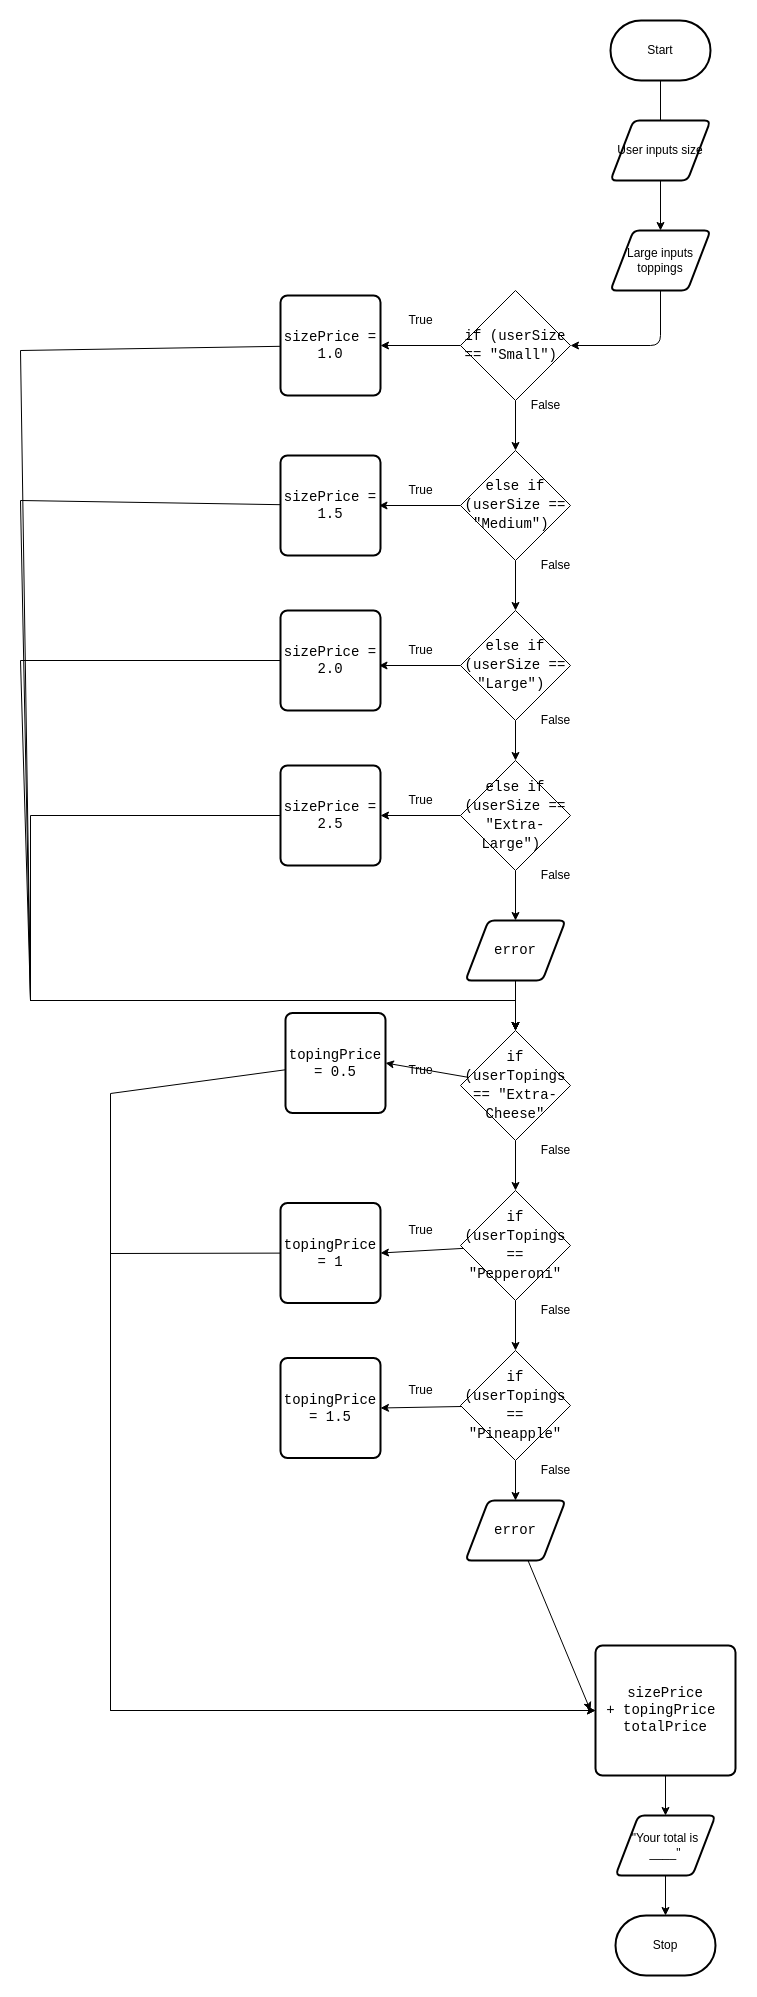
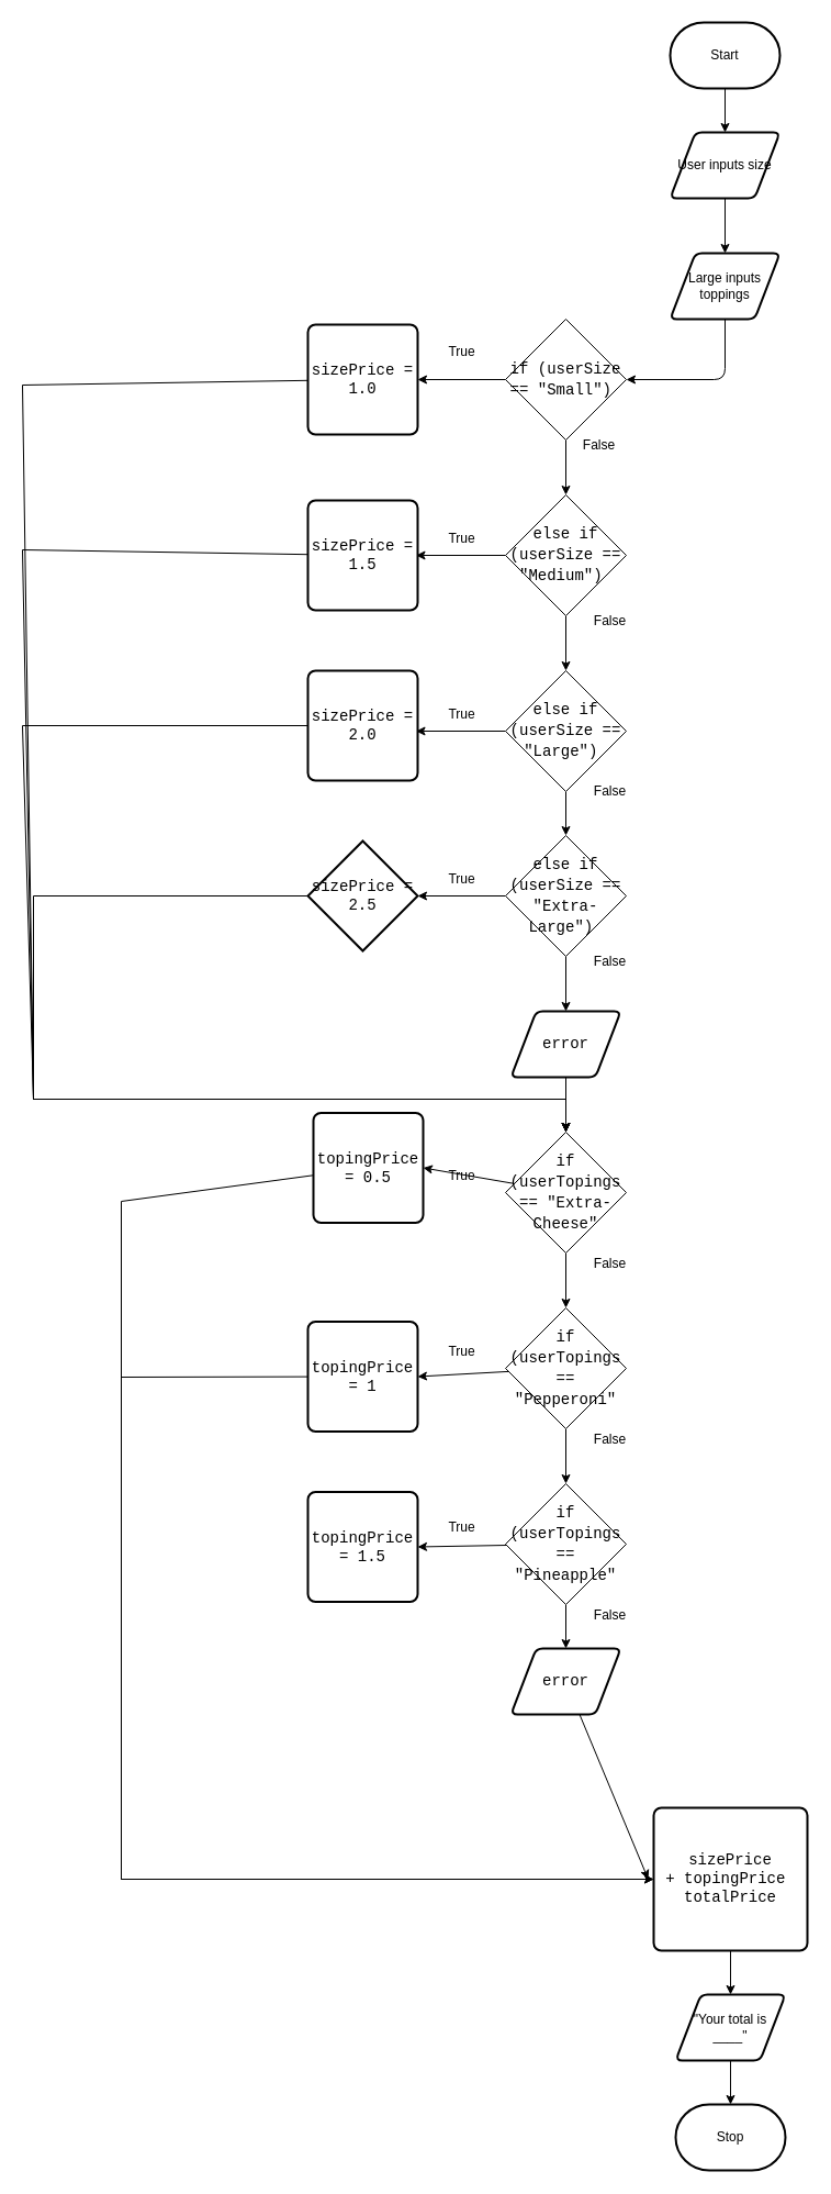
  <mxCell id="0" />
  <mxCell id="1" parent="0" />
- <mxCell id="2" style="edgeStyle=none;html=1;endArrow=none;" parent="1" source="3" target="5" edge="1"><mxGeometry relative="1" as="geometry" /></mxCell>
+ <mxCell id="2" style="edgeStyle=none;html=1;" parent="1" source="3" target="5" edge="1"><mxGeometry relative="1" as="geometry" /></mxCell>
  <mxCell id="3" value="&lt;font color=&quot;#000000&quot;&gt;Start&lt;/font&gt;" style="strokeWidth=2;html=1;shape=mxgraph.flowchart.terminator;whiteSpace=wrap;" parent="1" vertex="1"><mxGeometry x="610" y="20" width="100" height="60" as="geometry" /></mxCell>
  <mxCell id="4" style="edgeStyle=none;html=1;entryX=0.5;entryY=0;entryDx=0;entryDy=0;" parent="1" source="5" target="13" edge="1"><mxGeometry relative="1" as="geometry" /></mxCell>
  <mxCell id="5" value="&lt;font color=&quot;#000000&quot;&gt;User inputs size&lt;/font&gt;" style="shape=parallelogram;html=1;strokeWidth=2;perimeter=parallelogramPerimeter;whiteSpace=wrap;rounded=1;arcSize=12;size=0.23;" parent="1" vertex="1"><mxGeometry x="610" y="120" width="100" height="60" as="geometry" /></mxCell>
  <mxCell id="6" style="edgeStyle=none;html=1;" parent="1" target="10" edge="1"><mxGeometry relative="1" as="geometry"><mxPoint x="665" y="1775" as="sourcePoint" /></mxGeometry></mxCell>
  <mxCell id="7" style="edgeStyle=none;html=1;entryX=0.5;entryY=0;entryDx=0;entryDy=0;rounded=0;" parent="1" source="8" target="36" edge="1"><mxGeometry relative="1" as="geometry"><Array as="points"><mxPoint x="20" y="350" /><mxPoint x="30" y="1000" /><mxPoint x="515" y="1000" /></Array></mxGeometry></mxCell>
  <mxCell id="8" value="&lt;span style=&quot;font-family: &amp;#34;consolas&amp;#34; , &amp;#34;courier new&amp;#34; , monospace ; font-size: 14px&quot;&gt;&lt;font color=&quot;#000000&quot;&gt;sizePrice = 1.0&lt;/font&gt;&lt;/span&gt;" style="rounded=1;whiteSpace=wrap;html=1;absoluteArcSize=1;arcSize=14;strokeWidth=2;" parent="1" vertex="1"><mxGeometry x="280" y="295" width="100" height="100" as="geometry" /></mxCell>
  <mxCell id="9" style="edgeStyle=none;html=1;" parent="1" source="10" edge="1"><mxGeometry relative="1" as="geometry"><mxPoint x="665" y="1915" as="targetPoint" /></mxGeometry></mxCell>
  <mxCell id="10" value="&lt;font color=&quot;#000000&quot;&gt;&quot;Your total is ____&quot;&lt;/font&gt;" style="shape=parallelogram;html=1;strokeWidth=2;perimeter=parallelogramPerimeter;whiteSpace=wrap;rounded=1;arcSize=12;size=0.23;" parent="1" vertex="1"><mxGeometry x="615" y="1815" width="100" height="60" as="geometry" /></mxCell>
  <mxCell id="11" value="&lt;font color=&quot;#000000&quot;&gt;Stop&lt;/font&gt;" style="strokeWidth=2;html=1;shape=mxgraph.flowchart.terminator;whiteSpace=wrap;" parent="1" vertex="1"><mxGeometry x="615" y="1915" width="100" height="60" as="geometry" /></mxCell>
  <mxCell id="12" style="edgeStyle=none;html=1;entryX=1;entryY=0.5;entryDx=0;entryDy=0;fontColor=#FFFFFF;" parent="1" source="13" target="16" edge="1"><mxGeometry relative="1" as="geometry"><Array as="points"><mxPoint x="660" y="345" /></Array></mxGeometry></mxCell>
  <mxCell id="13" value="&lt;font color=&quot;#000000&quot;&gt;Large inputs toppings&lt;/font&gt;" style="shape=parallelogram;html=1;strokeWidth=2;perimeter=parallelogramPerimeter;whiteSpace=wrap;rounded=1;arcSize=12;size=0.23;" parent="1" vertex="1"><mxGeometry x="610" y="230" width="100" height="60" as="geometry" /></mxCell>
  <mxCell id="14" style="edgeStyle=none;html=1;entryX=0.5;entryY=0;entryDx=0;entryDy=0;fontColor=#FFFFFF;" parent="1" source="16" target="19" edge="1"><mxGeometry relative="1" as="geometry" /></mxCell>
  <mxCell id="15" style="edgeStyle=none;html=1;fontColor=#FFFFFF;" parent="1" source="16" target="8" edge="1"><mxGeometry relative="1" as="geometry" /></mxCell>
  <mxCell id="16" value="&lt;div style=&quot;font-family: &amp;#34;consolas&amp;#34; , &amp;#34;courier new&amp;#34; , monospace ; font-size: 14px ; line-height: 19px&quot;&gt;&lt;font color=&quot;#000000&quot;&gt;if (userSize == &quot;Small&quot;)&amp;nbsp;&lt;/font&gt;&lt;/div&gt;" style="rhombus;whiteSpace=wrap;html=1;" parent="1" vertex="1"><mxGeometry x="460" y="290" width="110" height="110" as="geometry" /></mxCell>
  <mxCell id="17" style="edgeStyle=none;html=1;entryX=1;entryY=0.5;entryDx=0;entryDy=0;fontColor=#FFFFFF;" parent="1" source="19" edge="1"><mxGeometry relative="1" as="geometry"><mxPoint x="378.5" y="505" as="targetPoint" /></mxGeometry></mxCell>
  <mxCell id="18" style="edgeStyle=none;html=1;entryX=0.5;entryY=0;entryDx=0;entryDy=0;fontColor=#FFFFFF;" parent="1" source="19" target="22" edge="1"><mxGeometry relative="1" as="geometry" /></mxCell>
  <mxCell id="19" value="&lt;div style=&quot;font-family: &amp;#34;consolas&amp;#34; , &amp;#34;courier new&amp;#34; , monospace ; font-size: 14px ; line-height: 19px&quot;&gt;&lt;font color=&quot;#000000&quot;&gt;else if (userSize == &quot;Medium&quot;)&amp;nbsp;&lt;/font&gt;&lt;/div&gt;" style="rhombus;whiteSpace=wrap;html=1;" parent="1" vertex="1"><mxGeometry x="460" y="450" width="110" height="110" as="geometry" /></mxCell>
  <mxCell id="20" style="edgeStyle=none;html=1;fontColor=#FFFFFF;" parent="1" source="22" edge="1"><mxGeometry relative="1" as="geometry"><mxPoint x="378.5" y="665" as="targetPoint" /></mxGeometry></mxCell>
  <mxCell id="21" style="edgeStyle=none;html=1;entryX=0.5;entryY=0;entryDx=0;entryDy=0;fontColor=#FFFFFF;" parent="1" source="22" target="25" edge="1"><mxGeometry relative="1" as="geometry" /></mxCell>
  <mxCell id="22" value="&lt;div style=&quot;font-family: &amp;#34;consolas&amp;#34; , &amp;#34;courier new&amp;#34; , monospace ; font-size: 14px ; line-height: 19px&quot;&gt;&lt;font color=&quot;#000000&quot;&gt;else if (userSize == &quot;Large&quot;)&amp;nbsp;&lt;/font&gt;&lt;/div&gt;" style="rhombus;whiteSpace=wrap;html=1;" parent="1" vertex="1"><mxGeometry x="460" y="610" width="110" height="110" as="geometry" /></mxCell>
  <mxCell id="23" style="edgeStyle=none;html=1;entryX=0.5;entryY=0;entryDx=0;entryDy=0;fontColor=#FFFFFF;" parent="1" source="25" target="27" edge="1"><mxGeometry relative="1" as="geometry" /></mxCell>
  <mxCell id="24" style="edgeStyle=none;html=1;entryX=1;entryY=0.5;entryDx=0;entryDy=0;fontColor=#FFFFFF;" parent="1" source="25" target="29" edge="1"><mxGeometry relative="1" as="geometry" /></mxCell>
  <mxCell id="25" value="&lt;div style=&quot;font-family: &amp;#34;consolas&amp;#34; , &amp;#34;courier new&amp;#34; , monospace ; font-size: 14px ; line-height: 19px&quot;&gt;&lt;font color=&quot;#000000&quot;&gt;else if (userSize == &quot;Extra-Large&quot;)&amp;nbsp;&lt;/font&gt;&lt;/div&gt;" style="rhombus;whiteSpace=wrap;html=1;" parent="1" vertex="1"><mxGeometry x="460" y="760" width="110" height="110" as="geometry" /></mxCell>
  <mxCell id="26" style="edgeStyle=none;html=1;entryX=0.5;entryY=0;entryDx=0;entryDy=0;rounded=0;" edge="1" parent="1" source="27" target="36"><mxGeometry relative="1" as="geometry" /></mxCell>
  <mxCell id="27" value="&lt;div style=&quot;font-family: &amp;#34;consolas&amp;#34; , &amp;#34;courier new&amp;#34; , monospace ; font-size: 14px ; line-height: 19px&quot;&gt;&lt;font color=&quot;#000000&quot;&gt;error&lt;/font&gt;&lt;/div&gt;" style="shape=parallelogram;html=1;strokeWidth=2;perimeter=parallelogramPerimeter;whiteSpace=wrap;rounded=1;arcSize=12;size=0.23;" parent="1" vertex="1"><mxGeometry x="465" y="920" width="100" height="60" as="geometry" /></mxCell>
  <mxCell id="28" style="edgeStyle=none;html=1;entryX=0.5;entryY=0;entryDx=0;entryDy=0;rounded=0;" edge="1" parent="1" source="29" target="36"><mxGeometry relative="1" as="geometry"><Array as="points"><mxPoint x="30" y="815" /><mxPoint x="30" y="1000" /><mxPoint x="515" y="1000" /></Array></mxGeometry></mxCell>
- <mxCell id="29" value="&lt;span style=&quot;font-family: &amp;#34;consolas&amp;#34; , &amp;#34;courier new&amp;#34; , monospace ; font-size: 14px&quot;&gt;&lt;font color=&quot;#000000&quot;&gt;sizePrice = 2.5&lt;/font&gt;&lt;/span&gt;" style="rounded=1;whiteSpace=wrap;html=1;absoluteArcSize=1;arcSize=14;strokeWidth=2;" parent="1" vertex="1"><mxGeometry x="280" y="765" width="100" height="100" as="geometry" /></mxCell>
+ <mxCell id="29" value="&lt;span style=&quot;font-family: &amp;#34;consolas&amp;#34; , &amp;#34;courier new&amp;#34; , monospace ; font-size: 14px&quot;&gt;&lt;font color=&quot;#000000&quot;&gt;sizePrice = 2.5&lt;/font&gt;&lt;/span&gt;" style="rhombus;whiteSpace=wrap;html=1;absoluteArcSize=1;arcSize=14;strokeWidth=2;" parent="1" vertex="1"><mxGeometry x="280" y="765" width="100" height="100" as="geometry" /></mxCell>
  <mxCell id="30" style="edgeStyle=none;html=1;entryX=0.5;entryY=0;entryDx=0;entryDy=0;rounded=0;" parent="1" source="31" edge="1" target="36"><mxGeometry relative="1" as="geometry"><mxPoint x="20" y="660" as="targetPoint" /><Array as="points"><mxPoint x="20" y="660" /><mxPoint x="30" y="1000" /><mxPoint x="515" y="1000" /></Array></mxGeometry></mxCell>
  <mxCell id="31" value="&lt;span style=&quot;font-family: &amp;#34;consolas&amp;#34; , &amp;#34;courier new&amp;#34; , monospace ; font-size: 14px&quot;&gt;&lt;font color=&quot;#000000&quot;&gt;sizePrice = 2.0&lt;/font&gt;&lt;/span&gt;" style="rounded=1;whiteSpace=wrap;html=1;absoluteArcSize=1;arcSize=14;strokeWidth=2;" parent="1" vertex="1"><mxGeometry x="280" y="610" width="100" height="100" as="geometry" /></mxCell>
  <mxCell id="32" style="edgeStyle=none;html=1;entryX=0.5;entryY=0;entryDx=0;entryDy=0;rounded=0;" parent="1" source="33" edge="1" target="36"><mxGeometry relative="1" as="geometry"><mxPoint x="20" y="505" as="targetPoint" /><Array as="points"><mxPoint x="20" y="500" /><mxPoint x="30" y="1000" /><mxPoint x="515" y="1000" /></Array></mxGeometry></mxCell>
  <mxCell id="33" value="&lt;span style=&quot;font-family: &amp;#34;consolas&amp;#34; , &amp;#34;courier new&amp;#34; , monospace ; font-size: 14px&quot;&gt;&lt;font color=&quot;#000000&quot;&gt;sizePrice = 1.5&lt;/font&gt;&lt;/span&gt;" style="rounded=1;whiteSpace=wrap;html=1;absoluteArcSize=1;arcSize=14;strokeWidth=2;" parent="1" vertex="1"><mxGeometry x="280" y="455" width="100" height="100" as="geometry" /></mxCell>
  <mxCell id="34" style="edgeStyle=none;html=1;entryX=0.5;entryY=0;entryDx=0;entryDy=0;fontColor=#FFFFFF;" parent="1" source="36" target="39" edge="1"><mxGeometry relative="1" as="geometry" /></mxCell>
  <mxCell id="35" style="edgeStyle=none;html=1;entryX=1;entryY=0.5;entryDx=0;entryDy=0;" parent="1" source="36" target="46" edge="1"><mxGeometry relative="1" as="geometry" /></mxCell>
  <mxCell id="36" value="&lt;div style=&quot;font-family: &amp;#34;consolas&amp;#34; , &amp;#34;courier new&amp;#34; , monospace ; font-size: 14px ; line-height: 19px&quot;&gt;&lt;div style=&quot;font-family: &amp;#34;consolas&amp;#34; , &amp;#34;courier new&amp;#34; , monospace ; line-height: 19px&quot;&gt;&lt;font color=&quot;#000000&quot;&gt;if (userTopings == &quot;Extra-Cheese&quot;&lt;/font&gt;&lt;/div&gt;&lt;/div&gt;" style="rhombus;whiteSpace=wrap;html=1;" parent="1" vertex="1"><mxGeometry x="460" y="1030" width="110" height="110" as="geometry" /></mxCell>
  <mxCell id="37" style="edgeStyle=none;html=1;entryX=0.5;entryY=0;entryDx=0;entryDy=0;fontColor=#FFFFFF;" parent="1" source="39" target="42" edge="1"><mxGeometry relative="1" as="geometry" /></mxCell>
  <mxCell id="38" style="edgeStyle=none;html=1;entryX=1;entryY=0.5;entryDx=0;entryDy=0;" parent="1" source="39" target="49" edge="1"><mxGeometry relative="1" as="geometry" /></mxCell>
  <mxCell id="39" value="&lt;div style=&quot;font-family: &amp;#34;consolas&amp;#34; , &amp;#34;courier new&amp;#34; , monospace ; font-size: 14px ; line-height: 19px&quot;&gt;&lt;font color=&quot;#000000&quot;&gt;if (userTopings == &quot;Pepperoni&quot;&lt;/font&gt;&lt;br&gt;&lt;/div&gt;" style="rhombus;whiteSpace=wrap;html=1;" parent="1" vertex="1"><mxGeometry x="460" y="1190" width="110" height="110" as="geometry" /></mxCell>
  <mxCell id="40" style="edgeStyle=none;html=1;entryX=0.5;entryY=0;entryDx=0;entryDy=0;fontColor=#FFFFFF;" parent="1" source="42" edge="1"><mxGeometry relative="1" as="geometry"><mxPoint x="515" y="1500" as="targetPoint" /></mxGeometry></mxCell>
  <mxCell id="41" style="edgeStyle=none;html=1;entryX=1;entryY=0.5;entryDx=0;entryDy=0;" parent="1" source="42" target="47" edge="1"><mxGeometry relative="1" as="geometry" /></mxCell>
  <mxCell id="42" value="&lt;div style=&quot;font-family: &amp;#34;consolas&amp;#34; , &amp;#34;courier new&amp;#34; , monospace ; font-size: 14px ; line-height: 19px&quot;&gt;&lt;font color=&quot;#000000&quot;&gt;if (userTopings == &quot;Pineapple&quot;&lt;/font&gt;&lt;br&gt;&lt;/div&gt;" style="rhombus;whiteSpace=wrap;html=1;" parent="1" vertex="1"><mxGeometry x="460" y="1350" width="110" height="110" as="geometry" /></mxCell>
  <mxCell id="43" style="edgeStyle=none;shape=connector;rounded=0;html=1;labelBackgroundColor=default;fontFamily=Helvetica;fontSize=11;fontColor=default;endArrow=classic;strokeColor=default;" edge="1" parent="1" source="44"><mxGeometry relative="1" as="geometry"><mxPoint x="590" y="1710" as="targetPoint" /></mxGeometry></mxCell>
  <mxCell id="44" value="&lt;div style=&quot;font-family: &amp;#34;consolas&amp;#34; , &amp;#34;courier new&amp;#34; , monospace ; font-size: 14px ; line-height: 19px&quot;&gt;&lt;font color=&quot;#000000&quot;&gt;error&lt;/font&gt;&lt;/div&gt;" style="shape=parallelogram;html=1;strokeWidth=2;perimeter=parallelogramPerimeter;whiteSpace=wrap;rounded=1;arcSize=12;size=0.23;" parent="1" vertex="1"><mxGeometry x="465" y="1500" width="100" height="60" as="geometry" /></mxCell>
  <mxCell id="45" style="edgeStyle=none;html=1;entryX=0;entryY=0.5;entryDx=0;entryDy=0;rounded=0;" parent="1" source="46" target="50" edge="1"><mxGeometry relative="1" as="geometry"><Array as="points"><mxPoint x="110" y="1093" /><mxPoint x="110" y="1710" /></Array></mxGeometry></mxCell>
  <mxCell id="46" value="&lt;span style=&quot;font-family: &amp;#34;consolas&amp;#34; , &amp;#34;courier new&amp;#34; , monospace ; font-size: 14px&quot;&gt;&lt;font color=&quot;#000000&quot;&gt;topingPrice = 0.5&lt;/font&gt;&lt;/span&gt;" style="rounded=1;whiteSpace=wrap;html=1;absoluteArcSize=1;arcSize=14;strokeWidth=2;" parent="1" vertex="1"><mxGeometry x="285" y="1012.5" width="100" height="100" as="geometry" /></mxCell>
  <mxCell id="47" value="&lt;span style=&quot;font-family: &amp;#34;consolas&amp;#34; , &amp;#34;courier new&amp;#34; , monospace ; font-size: 14px&quot;&gt;&lt;font color=&quot;#000000&quot;&gt;topingPrice = 1.5&lt;/font&gt;&lt;/span&gt;" style="rounded=1;whiteSpace=wrap;html=1;absoluteArcSize=1;arcSize=14;strokeWidth=2;" parent="1" vertex="1"><mxGeometry x="280" y="1357.5" width="100" height="100" as="geometry" /></mxCell>
  <mxCell id="48" style="edgeStyle=none;html=1;entryX=0;entryY=0.5;entryDx=0;entryDy=0;rounded=0;" parent="1" source="49" edge="1" target="50"><mxGeometry relative="1" as="geometry"><mxPoint x="110" y="1253" as="targetPoint" /><Array as="points"><mxPoint x="110" y="1253" /><mxPoint x="110" y="1710" /></Array></mxGeometry></mxCell>
  <mxCell id="49" value="&lt;span style=&quot;font-family: &amp;#34;consolas&amp;#34; , &amp;#34;courier new&amp;#34; , monospace ; font-size: 14px&quot;&gt;&lt;font color=&quot;#000000&quot;&gt;topingPrice = 1&lt;/font&gt;&lt;/span&gt;" style="rounded=1;whiteSpace=wrap;html=1;absoluteArcSize=1;arcSize=14;strokeWidth=2;" parent="1" vertex="1"><mxGeometry x="280" y="1202.5" width="100" height="100" as="geometry" /></mxCell>
  <mxCell id="50" value="&lt;font color=&quot;#000000&quot;&gt;&lt;span style=&quot;font-family: &amp;#34;consolas&amp;#34; , &amp;#34;courier new&amp;#34; , monospace ; font-size: 14px&quot;&gt;sizePrice +&amp;nbsp;&lt;/span&gt;&lt;span style=&quot;font-family: &amp;#34;consolas&amp;#34; , &amp;#34;courier new&amp;#34; , monospace ; font-size: 14px&quot;&gt;topingPrice&amp;nbsp; totalPrice&lt;/span&gt;&lt;/font&gt;" style="rounded=1;whiteSpace=wrap;html=1;absoluteArcSize=1;arcSize=14;strokeWidth=2;" parent="1" vertex="1"><mxGeometry x="595" y="1645" width="140" height="130" as="geometry" /></mxCell>
  <mxCell id="51" value="&lt;font color=&quot;#000000&quot;&gt;True&lt;/font&gt;" style="text;html=1;align=center;verticalAlign=middle;resizable=0;points=[];autosize=1;strokeColor=none;fillColor=none;" parent="1" vertex="1"><mxGeometry x="400" y="310" width="40" height="20" as="geometry" /></mxCell>
  <mxCell id="52" value="&lt;font color=&quot;#000000&quot;&gt;True&lt;/font&gt;" style="text;html=1;align=center;verticalAlign=middle;resizable=0;points=[];autosize=1;strokeColor=none;fillColor=none;" parent="1" vertex="1"><mxGeometry x="400" y="480" width="40" height="20" as="geometry" /></mxCell>
  <mxCell id="53" value="&lt;font color=&quot;#000000&quot;&gt;True&lt;/font&gt;" style="text;html=1;align=center;verticalAlign=middle;resizable=0;points=[];autosize=1;strokeColor=none;fillColor=none;" parent="1" vertex="1"><mxGeometry x="400" y="640" width="40" height="20" as="geometry" /></mxCell>
  <mxCell id="54" value="&lt;font color=&quot;#000000&quot;&gt;True&lt;/font&gt;" style="text;html=1;align=center;verticalAlign=middle;resizable=0;points=[];autosize=1;strokeColor=none;fillColor=none;" parent="1" vertex="1"><mxGeometry x="400" y="790" width="40" height="20" as="geometry" /></mxCell>
  <mxCell id="55" value="&lt;font color=&quot;#000000&quot;&gt;False&lt;/font&gt;" style="text;html=1;align=center;verticalAlign=middle;resizable=0;points=[];autosize=1;strokeColor=none;fillColor=none;" parent="1" vertex="1"><mxGeometry x="520" y="395" width="50" height="20" as="geometry" /></mxCell>
  <mxCell id="56" value="&lt;font color=&quot;#000000&quot;&gt;False&lt;/font&gt;" style="text;html=1;align=center;verticalAlign=middle;resizable=0;points=[];autosize=1;strokeColor=none;fillColor=none;" parent="1" vertex="1"><mxGeometry x="530" y="555" width="50" height="20" as="geometry" /></mxCell>
  <mxCell id="57" value="&lt;font color=&quot;#000000&quot;&gt;False&lt;/font&gt;" style="text;html=1;align=center;verticalAlign=middle;resizable=0;points=[];autosize=1;strokeColor=none;fillColor=none;" parent="1" vertex="1"><mxGeometry x="530" y="710" width="50" height="20" as="geometry" /></mxCell>
  <mxCell id="58" value="&lt;font color=&quot;#000000&quot;&gt;False&lt;/font&gt;" style="text;html=1;align=center;verticalAlign=middle;resizable=0;points=[];autosize=1;strokeColor=none;fillColor=none;" parent="1" vertex="1"><mxGeometry x="530" y="865" width="50" height="20" as="geometry" /></mxCell>
  <mxCell id="59" value="&lt;font color=&quot;#000000&quot;&gt;True&lt;/font&gt;" style="text;html=1;align=center;verticalAlign=middle;resizable=0;points=[];autosize=1;strokeColor=none;fillColor=none;" parent="1" vertex="1"><mxGeometry x="400" y="1060" width="40" height="20" as="geometry" /></mxCell>
  <mxCell id="60" value="&lt;font color=&quot;#000000&quot;&gt;True&lt;/font&gt;" style="text;html=1;align=center;verticalAlign=middle;resizable=0;points=[];autosize=1;strokeColor=none;fillColor=none;" parent="1" vertex="1"><mxGeometry x="400" y="1220" width="40" height="20" as="geometry" /></mxCell>
  <mxCell id="61" value="&lt;font color=&quot;#000000&quot;&gt;True&lt;/font&gt;" style="text;html=1;align=center;verticalAlign=middle;resizable=0;points=[];autosize=1;strokeColor=none;fillColor=none;" parent="1" vertex="1"><mxGeometry x="400" y="1380" width="40" height="20" as="geometry" /></mxCell>
  <mxCell id="62" value="&lt;font color=&quot;#000000&quot;&gt;False&lt;/font&gt;" style="text;html=1;align=center;verticalAlign=middle;resizable=0;points=[];autosize=1;strokeColor=none;fillColor=none;" parent="1" vertex="1"><mxGeometry x="530" y="1140" width="50" height="20" as="geometry" /></mxCell>
  <mxCell id="63" value="&lt;font color=&quot;#000000&quot;&gt;False&lt;/font&gt;" style="text;html=1;align=center;verticalAlign=middle;resizable=0;points=[];autosize=1;strokeColor=none;fillColor=none;" parent="1" vertex="1"><mxGeometry x="530" y="1300" width="50" height="20" as="geometry" /></mxCell>
  <mxCell id="64" value="&lt;font color=&quot;#000000&quot;&gt;False&lt;/font&gt;" style="text;html=1;align=center;verticalAlign=middle;resizable=0;points=[];autosize=1;strokeColor=none;fillColor=none;" parent="1" vertex="1"><mxGeometry x="530" y="1460" width="50" height="20" as="geometry" /></mxCell>
